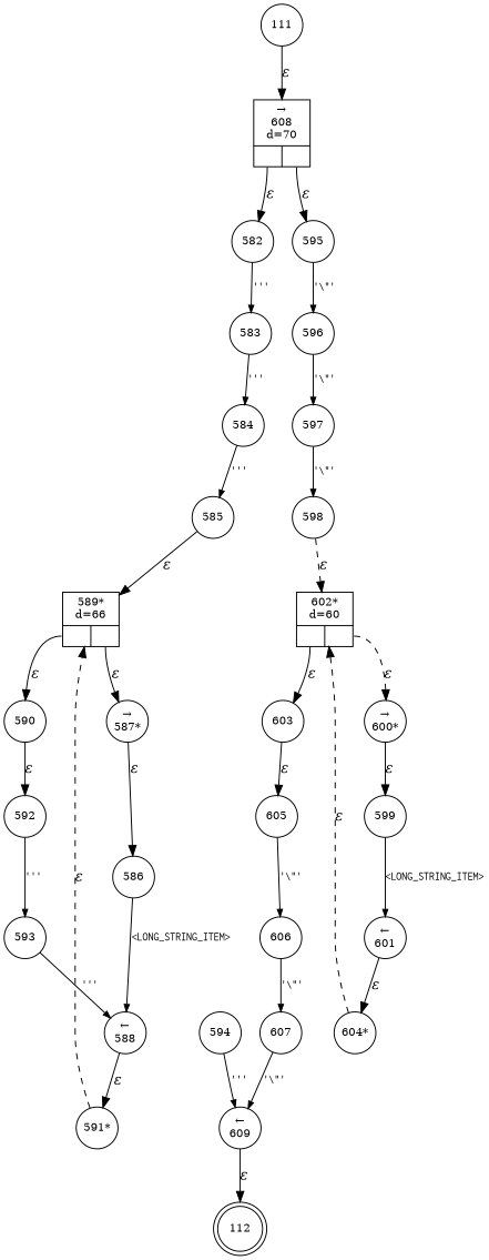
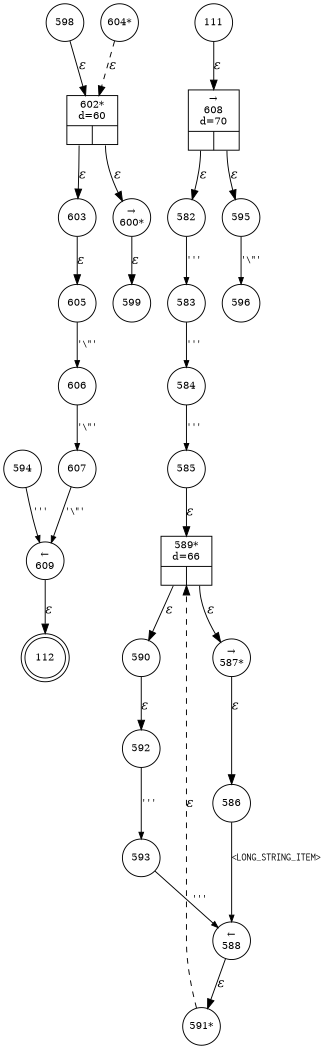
  digraph {
    rankdir=TB
    node [fixedsize=true fontsize=11 shape=circle peripheries=1]
    edge [fontname="Times-Italic"]
    n1 [label=112 shape=doublecircle width=.6 peripheries=""]
    n2 [label=582 width=.55]
    n3 [label=583 width=.55]
    n4 [label=584 width=.55]
    n5 [label=585 width=.55]
    n6 [fixedsize=false label="{589*\nd=66|{<p0>|<p1>}}" shape=record]
    n7 [label="&rarr;\n587*" width=.55]
    n8 [label=590 width=.55]
    n9 [label=586 width=.55]
    n10 [label="&larr;\n588" width=.55]
    n11 [label="591*" width=.55]
    n12 [label=592 width=.55]
    n13 [label=593 width=.55]
    n14 [label=594 width=.55]
    n15 [label="&larr;\n609" width=.55]
    n16 [label=595 width=.55]
    n17 [label=596 width=.55]
-   n18 [label=597 width=.55]
    n19 [label=598 width=.55]
    n20 [fixedsize=false label="{602*\nd=60|{<p0>|<p1>}}" shape=record]
    n21 [label="&rarr;\n600*" width=.55]
    n22 [label=603 width=.55]
    n23 [label=599 width=.55]
-   n24 [label="&larr;\n601" width=.55]
    n25 [label="604*" width=.55]
    n26 [label=605 width=.55]
    n27 [label=606 width=.55]
    n28 [label=607 width=.55]
    n29 [fixedsize=false label="{&rarr;\n608\nd=70|{<p0>|<p1>}}" shape=record]
    n30 [label=111 width=.55]
    n2 -> n3 [arrowhead=normal arrowsize=.7 fontname=Courier fontsize=11 label="'''"]
    n3 -> n4 [arrowhead=normal arrowsize=.7 fontname=Courier fontsize=11 label="'''"]
    n4 -> n5 [arrowhead=normal arrowsize=.7 fontname=Courier fontsize=11 label="'''"]
    n5 -> n6 [label="&epsilon;"]
    n6 -> n7 [label="&epsilon;" tailport=p1]
    n6 -> n8 [label="&epsilon;" tailport=p0]
    n7 -> n9 [label="&epsilon;"]
    n8 -> n12 [label="&epsilon;"]
    n9 -> n10 [arrowhead=normal arrowsize=.7 fontname=Courier fontsize=11 label="<LONG_STRING_ITEM>"]
    n10 -> n11 [label="&epsilon;"]
    n11 -> n6 [label="&epsilon;" style=dashed]
    n12 -> n13 [arrowhead=normal arrowsize=.7 fontname=Courier fontsize=11 label="'''"]
    n13 -> n10 [arrowhead=normal arrowsize=.7 fontname=Courier fontsize=11 label="'''"]
    n14 -> n15 [arrowhead=normal arrowsize=.7 fontname=Courier fontsize=11 label="'''"]
    n15 -> n1 [label="&epsilon;"]
    n16 -> n17 [arrowhead=normal arrowsize=.7 fontname=Courier fontsize=11 label="'\\\"'"]
-   n17 -> n18 [arrowhead=normal arrowsize=.7 fontname=Courier fontsize=11 label="'\\\"'"]
-   n18 -> n19 [arrowhead=normal arrowsize=.7 fontname=Courier fontsize=11 label="'\\\"'"]
-   n19 -> n20 [label="&epsilon;" style=dashed]
-   n20 -> n21 [label="&epsilon;" tailport=p1 style=dashed]
+   n19 -> n20 [label="&epsilon;"]
+   n20 -> n21 [label="&epsilon;" tailport=p1]
    n20 -> n22 [label="&epsilon;" tailport=p0]
    n21 -> n23 [label="&epsilon;"]
    n22 -> n26 [label="&epsilon;"]
-   n23 -> n24 [arrowhead=normal arrowsize=.7 fontname=Courier fontsize=11 label="<LONG_STRING_ITEM>"]
-   n24 -> n25 [label="&epsilon;"]
    n25 -> n20 [label="&epsilon;" style=dashed]
    n26 -> n27 [arrowhead=normal arrowsize=.7 fontname=Courier fontsize=11 label="'\\\"'"]
    n27 -> n28 [arrowhead=normal arrowsize=.7 fontname=Courier fontsize=11 label="'\\\"'"]
    n28 -> n15 [arrowhead=normal arrowsize=.7 fontname=Courier fontsize=11 label="'\\\"'"]
    n29 -> n2 [label="&epsilon;" tailport=p0]
    n29 -> n16 [label="&epsilon;" tailport=p1]
    n30 -> n29 [label="&epsilon;"]
  }
